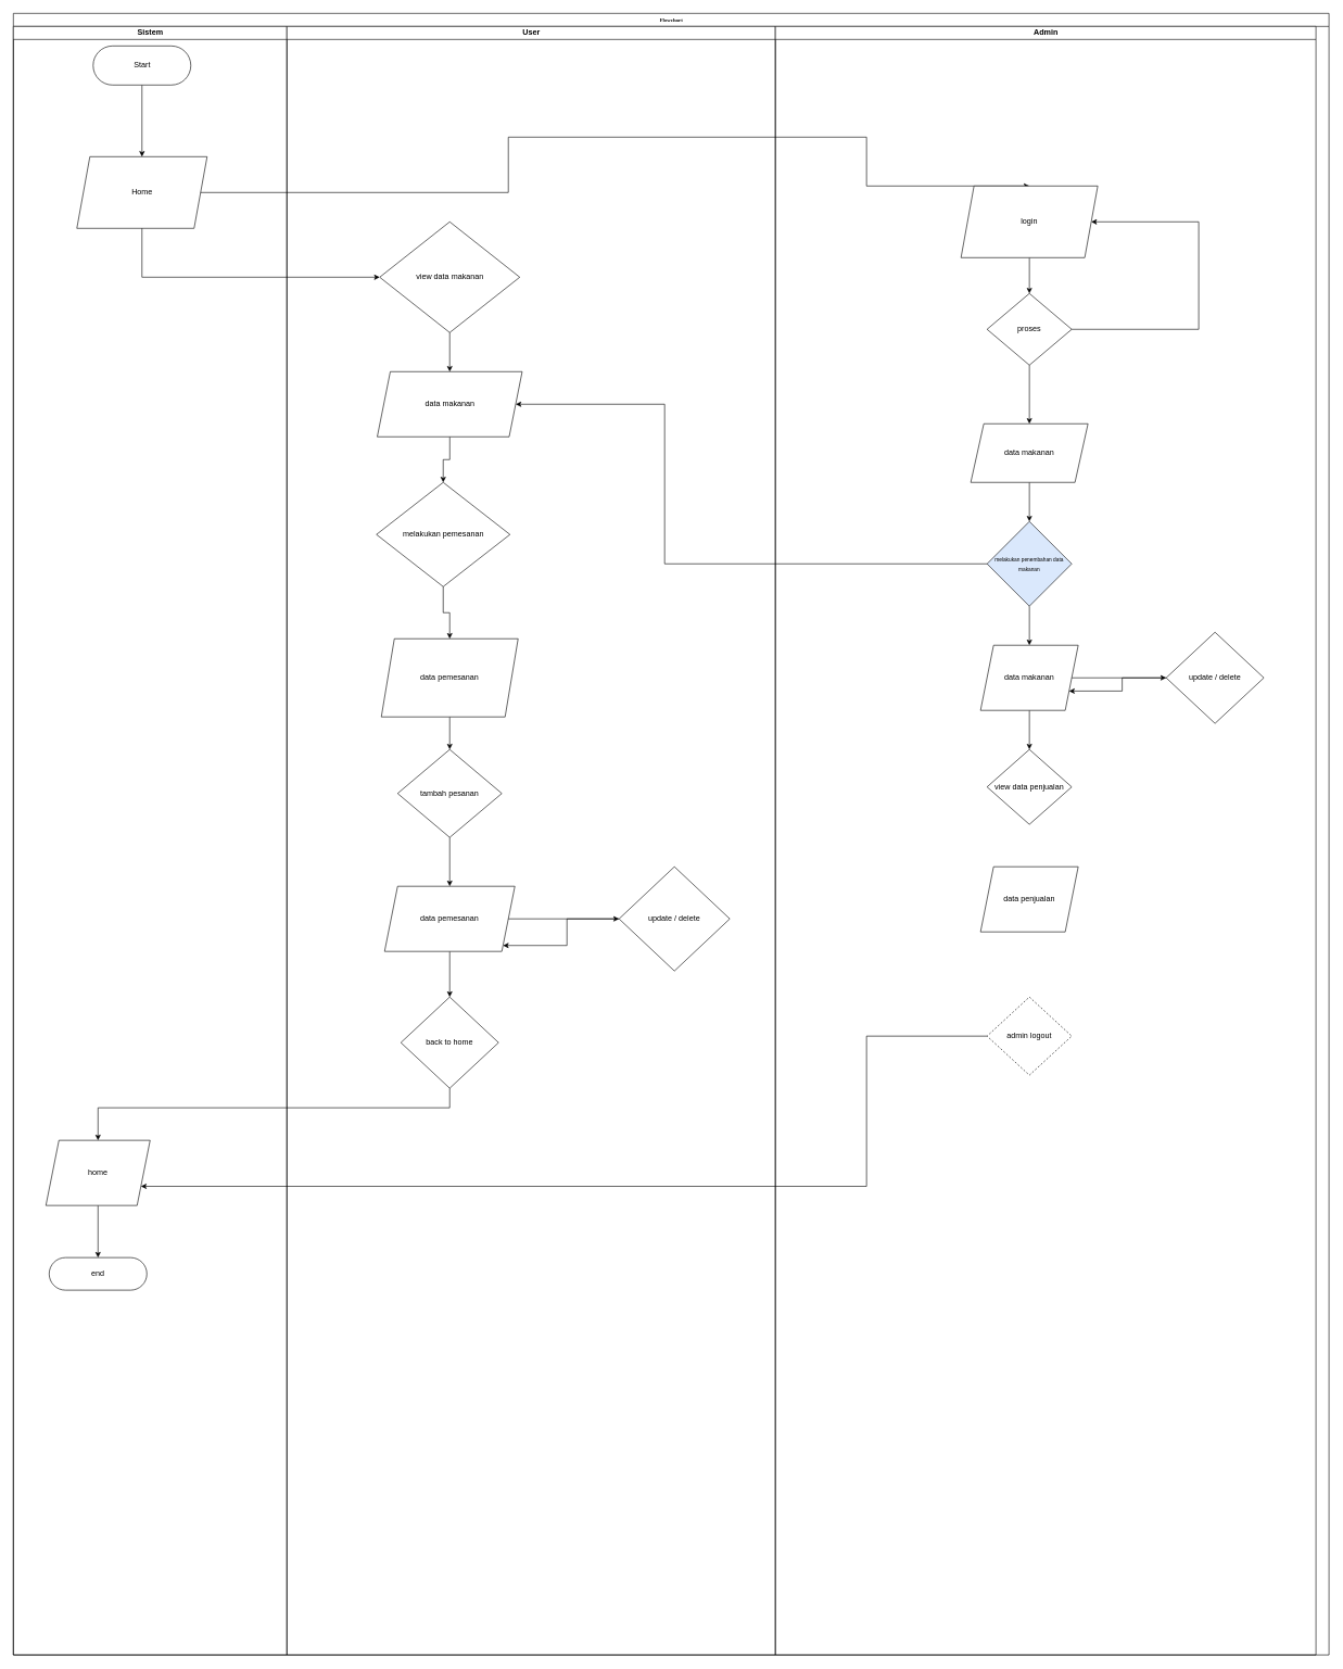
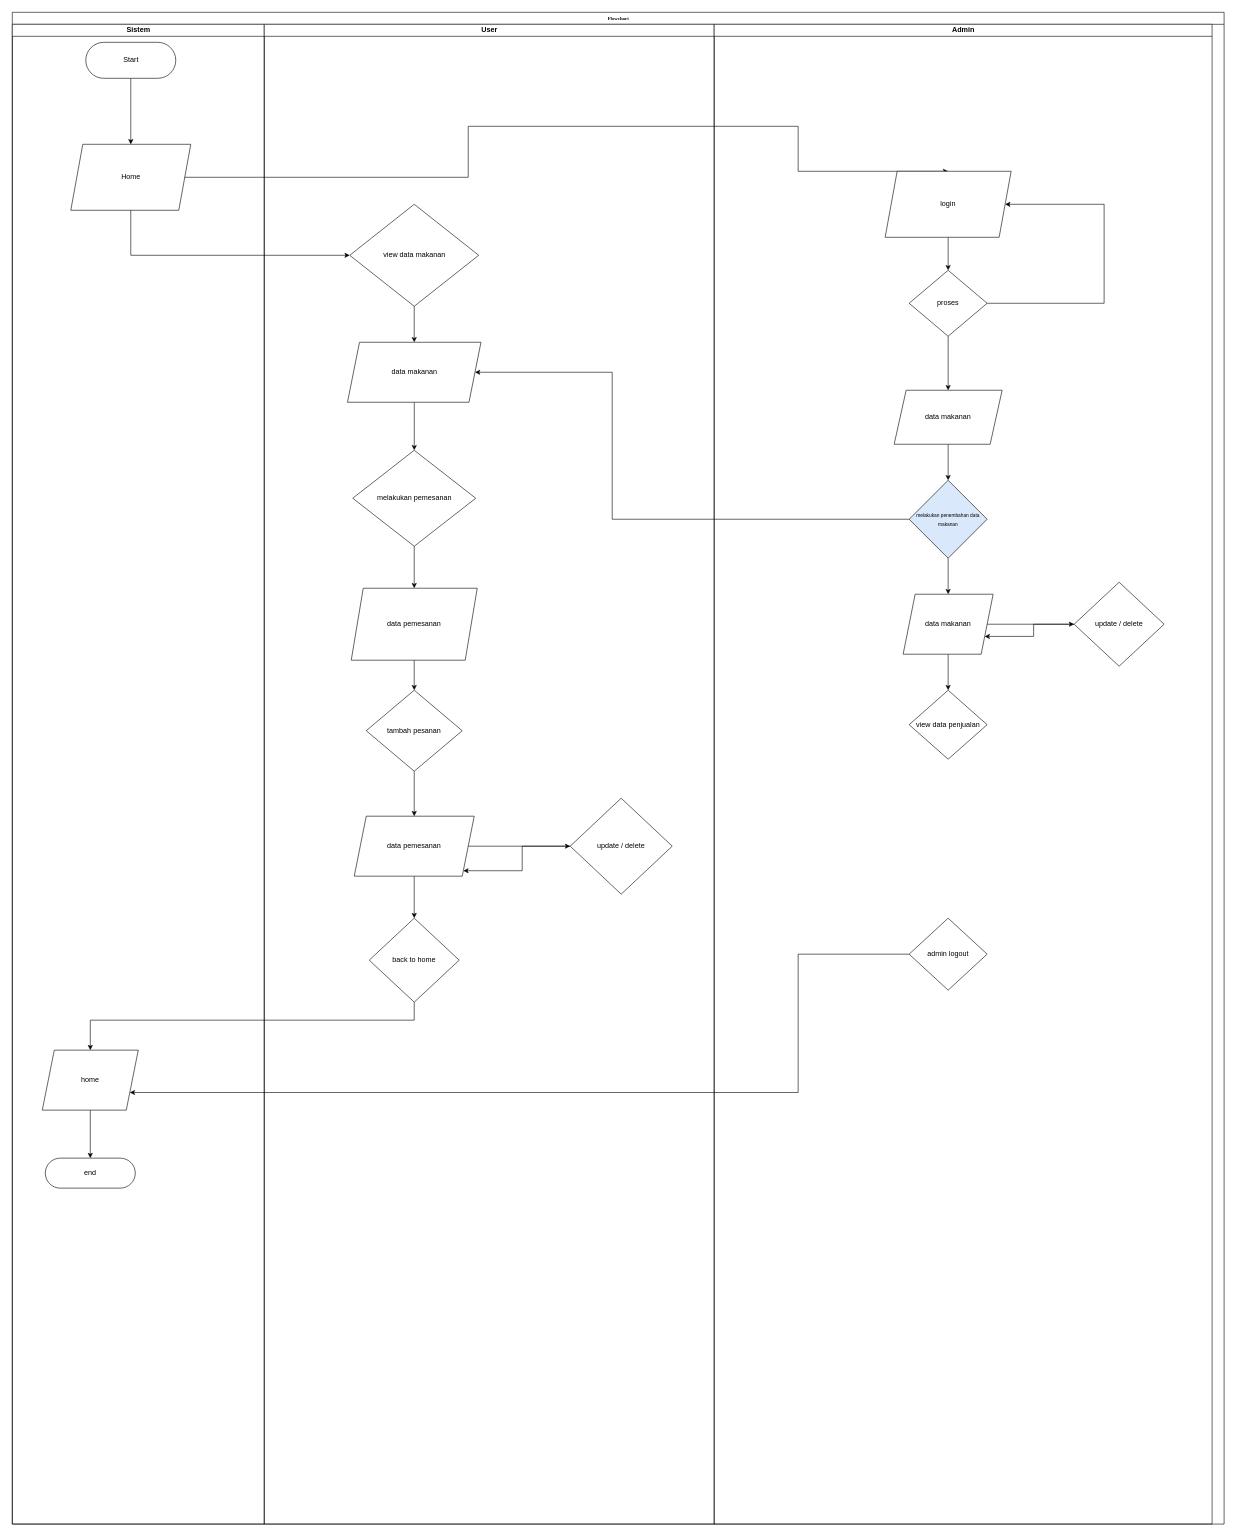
  <mxCell id="0" />
  <mxCell id="1" parent="0" />
  <mxCell id="2" value="Flowchart" style="swimlane;html=1;childLayout=stackLayout;startSize=20;rounded=0;shadow=0;labelBackgroundColor=none;strokeWidth=1;fontFamily=Verdana;fontSize=8;align=center;" parent="1" vertex="1"><mxGeometry x="20" y="20" width="2020" height="2520" as="geometry" /></mxCell>
  <mxCell id="3" value="Sistem" style="swimlane;html=1;startSize=20;" parent="2" vertex="1"><mxGeometry y="20" width="420" height="2500" as="geometry" /></mxCell>
  <mxCell id="4" style="edgeStyle=orthogonalEdgeStyle;rounded=0;orthogonalLoop=1;jettySize=auto;html=1;" edge="1" parent="3" source="5" target="6"><mxGeometry relative="1" as="geometry" /></mxCell>
  <mxCell id="5" value="Start" style="html=1;dashed=0;whiteSpace=wrap;shape=mxgraph.dfd.start" vertex="1" parent="3"><mxGeometry x="122.5" y="30" width="150" height="60" as="geometry" /></mxCell>
  <mxCell id="6" value="Home" style="shape=parallelogram;perimeter=parallelogramPerimeter;whiteSpace=wrap;html=1;fixedSize=1;" vertex="1" parent="3"><mxGeometry x="97.5" y="200" width="200" height="110" as="geometry" /></mxCell>
  <mxCell id="7" style="edgeStyle=orthogonalEdgeStyle;rounded=0;orthogonalLoop=1;jettySize=auto;html=1;entryX=0.5;entryY=0.5;entryDx=0;entryDy=-25;entryPerimeter=0;" edge="1" parent="3" source="8" target="9"><mxGeometry relative="1" as="geometry" /></mxCell>
  <mxCell id="8" value="home" style="shape=parallelogram;perimeter=parallelogramPerimeter;whiteSpace=wrap;html=1;fixedSize=1;" vertex="1" parent="3"><mxGeometry x="50" y="1710" width="160" height="100" as="geometry" /></mxCell>
  <mxCell id="9" value="end" style="html=1;dashed=0;whiteSpace=wrap;shape=mxgraph.dfd.start" vertex="1" parent="3"><mxGeometry x="55" y="1890" width="150" height="50" as="geometry" /></mxCell>
  <mxCell id="10" style="edgeStyle=orthogonalEdgeStyle;rounded=0;orthogonalLoop=1;jettySize=auto;html=1;entryX=0;entryY=0.5;entryDx=0;entryDy=0;" edge="1" parent="2" source="6" target="15"><mxGeometry relative="1" as="geometry"><Array as="points"><mxPoint x="197" y="405" /></Array></mxGeometry></mxCell>
  <mxCell id="11" style="edgeStyle=orthogonalEdgeStyle;rounded=0;orthogonalLoop=1;jettySize=auto;html=1;" edge="1" parent="2" source="27" target="8"><mxGeometry relative="1" as="geometry"><Array as="points"><mxPoint x="670" y="1680" /><mxPoint x="130" y="1680" /></Array></mxGeometry></mxCell>
  <mxCell id="12" style="edgeStyle=orthogonalEdgeStyle;rounded=0;orthogonalLoop=1;jettySize=auto;html=1;entryX=0.5;entryY=0;entryDx=0;entryDy=0;" edge="1" parent="2" source="6" target="32"><mxGeometry relative="1" as="geometry"><Array as="points"><mxPoint x="760" y="275" /><mxPoint x="760" y="190" /><mxPoint x="1310" y="190" /></Array></mxGeometry></mxCell>
  <mxCell id="13" value="User" style="swimlane;html=1;startSize=20;" parent="2" vertex="1"><mxGeometry x="420" y="20" width="750" height="2500" as="geometry" /></mxCell>
  <mxCell id="14" style="edgeStyle=orthogonalEdgeStyle;rounded=0;orthogonalLoop=1;jettySize=auto;html=1;entryX=0.5;entryY=0;entryDx=0;entryDy=0;" edge="1" parent="13" source="15" target="17"><mxGeometry relative="1" as="geometry" /></mxCell>
  <mxCell id="15" value="view data makanan" style="rhombus;whiteSpace=wrap;html=1;" vertex="1" parent="13"><mxGeometry x="142.5" y="300" width="215" height="170" as="geometry" /></mxCell>
  <mxCell id="16" style="edgeStyle=orthogonalEdgeStyle;rounded=0;orthogonalLoop=1;jettySize=auto;html=1;" edge="1" parent="13" source="17" target="19"><mxGeometry relative="1" as="geometry" /></mxCell>
  <mxCell id="17" value="data makanan" style="shape=parallelogram;perimeter=parallelogramPerimeter;whiteSpace=wrap;html=1;fixedSize=1;" vertex="1" parent="13"><mxGeometry x="138.75" y="530" width="222.5" height="100" as="geometry" /></mxCell>
  <mxCell id="18" style="edgeStyle=orthogonalEdgeStyle;rounded=0;orthogonalLoop=1;jettySize=auto;html=1;entryX=0.5;entryY=0;entryDx=0;entryDy=0;" edge="1" parent="13" source="19" target="21"><mxGeometry relative="1" as="geometry" /></mxCell>
- <mxCell id="19" value="melakukan pemesanan" style="rhombus;whiteSpace=wrap;html=1;" vertex="1" parent="13"><mxGeometry x="137.5" y="700" width="205" height="160" as="geometry" /></mxCell>
+ <mxCell id="19" value="melakukan pemesanan" style="rhombus;whiteSpace=wrap;html=1;" vertex="1" parent="13"><mxGeometry x="147.5" y="710" width="205" height="160" as="geometry" /></mxCell>
  <mxCell id="20" style="edgeStyle=orthogonalEdgeStyle;rounded=0;orthogonalLoop=1;jettySize=auto;html=1;entryX=0.5;entryY=0;entryDx=0;entryDy=0;" edge="1" parent="13" source="21" target="26"><mxGeometry relative="1" as="geometry" /></mxCell>
  <mxCell id="21" value="data pemesanan" style="shape=parallelogram;perimeter=parallelogramPerimeter;whiteSpace=wrap;html=1;fixedSize=1;" vertex="1" parent="13"><mxGeometry x="145" y="940" width="210" height="120" as="geometry" /></mxCell>
  <mxCell id="22" style="edgeStyle=orthogonalEdgeStyle;rounded=0;orthogonalLoop=1;jettySize=auto;html=1;entryX=0.5;entryY=0;entryDx=0;entryDy=0;" edge="1" parent="13" source="24" target="27"><mxGeometry relative="1" as="geometry" /></mxCell>
  <mxCell id="23" value="" style="edgeStyle=orthogonalEdgeStyle;rounded=0;orthogonalLoop=1;jettySize=auto;html=1;" edge="1" parent="13" source="24" target="29"><mxGeometry relative="1" as="geometry" /></mxCell>
  <mxCell id="24" value="data pemesanan" style="shape=parallelogram;perimeter=parallelogramPerimeter;whiteSpace=wrap;html=1;fixedSize=1;" vertex="1" parent="13"><mxGeometry x="150" y="1320" width="200" height="100" as="geometry" /></mxCell>
  <mxCell id="25" style="edgeStyle=orthogonalEdgeStyle;rounded=0;orthogonalLoop=1;jettySize=auto;html=1;entryX=0.5;entryY=0;entryDx=0;entryDy=0;" edge="1" parent="13" source="26" target="24"><mxGeometry relative="1" as="geometry" /></mxCell>
  <mxCell id="26" value="tambah pesanan" style="rhombus;whiteSpace=wrap;html=1;" vertex="1" parent="13"><mxGeometry x="170" y="1110" width="160" height="135" as="geometry" /></mxCell>
  <mxCell id="27" value="back to home" style="rhombus;whiteSpace=wrap;html=1;" vertex="1" parent="13"><mxGeometry x="175" y="1490" width="150" height="140" as="geometry" /></mxCell>
  <mxCell id="28" style="edgeStyle=orthogonalEdgeStyle;rounded=0;orthogonalLoop=1;jettySize=auto;html=1;entryX=1;entryY=1;entryDx=0;entryDy=0;" edge="1" parent="13" source="29" target="24"><mxGeometry relative="1" as="geometry" /></mxCell>
  <mxCell id="29" value="update / delete" style="rhombus;whiteSpace=wrap;html=1;" vertex="1" parent="13"><mxGeometry x="510" y="1290" width="170" height="160" as="geometry" /></mxCell>
  <mxCell id="30" value="Admin" style="swimlane;html=1;startSize=20;" parent="2" vertex="1"><mxGeometry x="1170" y="20" width="830" height="2500" as="geometry" /></mxCell>
  <mxCell id="31" style="edgeStyle=orthogonalEdgeStyle;rounded=0;orthogonalLoop=1;jettySize=auto;html=1;entryX=0.5;entryY=0;entryDx=0;entryDy=0;" edge="1" parent="30" source="32" target="35"><mxGeometry relative="1" as="geometry" /></mxCell>
  <mxCell id="32" value="login" style="shape=parallelogram;perimeter=parallelogramPerimeter;whiteSpace=wrap;html=1;fixedSize=1;" vertex="1" parent="30"><mxGeometry x="285" y="245" width="210" height="110" as="geometry" /></mxCell>
  <mxCell id="33" value="" style="edgeStyle=orthogonalEdgeStyle;rounded=0;orthogonalLoop=1;jettySize=auto;html=1;" edge="1" parent="30" source="35" target="37"><mxGeometry relative="1" as="geometry" /></mxCell>
  <mxCell id="34" style="edgeStyle=orthogonalEdgeStyle;rounded=0;orthogonalLoop=1;jettySize=auto;html=1;entryX=1;entryY=0.5;entryDx=0;entryDy=0;" edge="1" parent="30" source="35" target="32"><mxGeometry relative="1" as="geometry"><Array as="points"><mxPoint x="650" y="465" /><mxPoint x="650" y="300" /></Array></mxGeometry></mxCell>
  <mxCell id="35" value="proses" style="rhombus;whiteSpace=wrap;html=1;" vertex="1" parent="30"><mxGeometry x="325" y="410" width="130" height="110" as="geometry" /></mxCell>
  <mxCell id="36" style="edgeStyle=orthogonalEdgeStyle;rounded=0;orthogonalLoop=1;jettySize=auto;html=1;" edge="1" parent="30" source="37" target="39"><mxGeometry relative="1" as="geometry" /></mxCell>
  <mxCell id="37" value="data makanan" style="shape=parallelogram;perimeter=parallelogramPerimeter;whiteSpace=wrap;html=1;fixedSize=1;" vertex="1" parent="30"><mxGeometry x="300" y="610" width="180" height="90" as="geometry" /></mxCell>
  <mxCell id="38" style="edgeStyle=orthogonalEdgeStyle;rounded=0;orthogonalLoop=1;jettySize=auto;html=1;entryX=0.5;entryY=0;entryDx=0;entryDy=0;" edge="1" parent="30" source="39" target="42"><mxGeometry relative="1" as="geometry" /></mxCell>
  <mxCell id="39" value="&lt;font style=&quot;font-size: 8px;&quot;&gt;melakukan penembahan data makanan&lt;/font&gt;" style="rhombus;whiteSpace=wrap;html=1;fillColor=#dae8fc;" vertex="1" parent="30"><mxGeometry x="325" y="760" width="130" height="130" as="geometry" /></mxCell>
  <mxCell id="40" style="edgeStyle=orthogonalEdgeStyle;rounded=0;orthogonalLoop=1;jettySize=auto;html=1;" edge="1" parent="30" source="42" target="43"><mxGeometry relative="1" as="geometry" /></mxCell>
  <mxCell id="41" value="" style="edgeStyle=orthogonalEdgeStyle;rounded=0;orthogonalLoop=1;jettySize=auto;html=1;" edge="1" parent="30" source="42" target="47"><mxGeometry relative="1" as="geometry" /></mxCell>
  <mxCell id="42" value="data makanan" style="shape=parallelogram;perimeter=parallelogramPerimeter;whiteSpace=wrap;html=1;fixedSize=1;" vertex="1" parent="30"><mxGeometry x="315" y="950" width="150" height="100" as="geometry" /></mxCell>
  <mxCell id="43" value="view data penjualan" style="rhombus;whiteSpace=wrap;html=1;" vertex="1" parent="30"><mxGeometry x="325" y="1110" width="130" height="115" as="geometry" /></mxCell>
- <mxCell id="44" value="data penjualan" style="shape=parallelogram;perimeter=parallelogramPerimeter;whiteSpace=wrap;html=1;fixedSize=1;" vertex="1" parent="30"><mxGeometry x="315" y="1290" width="150" height="100" as="geometry" /></mxCell>
- <mxCell id="45" value="admin logout" style="rhombus;whiteSpace=wrap;html=1;dashed=1;" vertex="1" parent="30"><mxGeometry x="325" y="1490" width="130" height="120" as="geometry" /></mxCell>
+ <mxCell id="45" value="admin logout" style="rhombus;whiteSpace=wrap;html=1;" vertex="1" parent="30"><mxGeometry x="325" y="1490" width="130" height="120" as="geometry" /></mxCell>
  <mxCell id="46" style="edgeStyle=orthogonalEdgeStyle;rounded=0;orthogonalLoop=1;jettySize=auto;html=1;entryX=1;entryY=0.75;entryDx=0;entryDy=0;" edge="1" parent="30" source="47" target="42"><mxGeometry relative="1" as="geometry" /></mxCell>
  <mxCell id="47" value="update / delete" style="rhombus;whiteSpace=wrap;html=1;" vertex="1" parent="30"><mxGeometry x="600" y="930" width="150" height="140" as="geometry" /></mxCell>
  <mxCell id="48" style="edgeStyle=orthogonalEdgeStyle;rounded=0;orthogonalLoop=1;jettySize=auto;html=1;entryX=1;entryY=0.5;entryDx=0;entryDy=0;" edge="1" parent="2" source="39" target="17"><mxGeometry relative="1" as="geometry"><Array as="points"><mxPoint x="1000" y="845" /><mxPoint x="1000" y="600" /></Array></mxGeometry></mxCell>
  <mxCell id="49" style="edgeStyle=orthogonalEdgeStyle;rounded=0;orthogonalLoop=1;jettySize=auto;html=1;entryX=1;entryY=0.75;entryDx=0;entryDy=0;" edge="1" parent="2" source="45" target="8"><mxGeometry relative="1" as="geometry"><Array as="points"><mxPoint x="1310" y="1801" /></Array></mxGeometry></mxCell>
